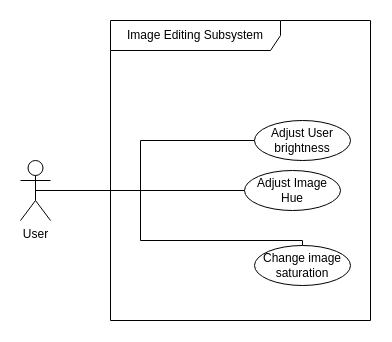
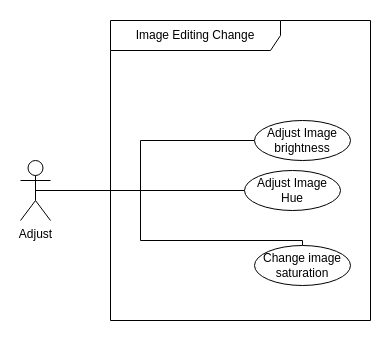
  <mxCell id="0" />
  <mxCell id="1" parent="0" />
- <mxCell id="2" value="User" style="shape=umlActor;verticalLabelPosition=bottom;verticalAlign=top;html=1;" vertex="1" parent="1"><mxGeometry x="20" y="160" width="30" height="60" as="geometry" /></mxCell>
- <mxCell id="3" value="Image Editing Subsystem" style="shape=umlFrame;whiteSpace=wrap;html=1;pointerEvents=0;width=170;height=30;" vertex="1" parent="1"><mxGeometry x="110" y="20" width="260" height="300" as="geometry" /></mxCell>
+ <mxCell id="2" value="Adjust" style="shape=umlActor;verticalLabelPosition=bottom;verticalAlign=top;html=1;" vertex="1" parent="1"><mxGeometry x="20" y="160" width="30" height="60" as="geometry" /></mxCell>
+ <mxCell id="3" value="Image Editing Change" style="shape=umlFrame;whiteSpace=wrap;html=1;pointerEvents=0;width=170;height=30;" vertex="1" parent="1"><mxGeometry x="110" y="20" width="260" height="300" as="geometry" /></mxCell>
  <mxCell id="4" style="edgeStyle=orthogonalEdgeStyle;rounded=0;orthogonalLoop=1;jettySize=auto;html=1;entryX=0.5;entryY=0.5;entryDx=0;entryDy=0;entryPerimeter=0;endArrow=none;endFill=0;" edge="1" parent="1" source="5" target="2"><mxGeometry relative="1" as="geometry"><Array as="points"><mxPoint x="140" y="140" /><mxPoint x="140" y="190" /></Array></mxGeometry></mxCell>
- <mxCell id="5" value="Adjust User brightness" style="ellipse;whiteSpace=wrap;html=1;" vertex="1" parent="1"><mxGeometry x="254" y="120" width="96" height="40" as="geometry" /></mxCell>
+ <mxCell id="5" value="Adjust Image brightness" style="ellipse;whiteSpace=wrap;html=1;" vertex="1" parent="1"><mxGeometry x="254" y="120" width="96" height="40" as="geometry" /></mxCell>
  <mxCell id="6" style="edgeStyle=orthogonalEdgeStyle;rounded=0;orthogonalLoop=1;jettySize=auto;html=1;endArrow=none;endFill=0;" edge="1" parent="1" source="7"><mxGeometry relative="1" as="geometry"><mxPoint x="40" y="190" as="targetPoint" /></mxGeometry></mxCell>
  <mxCell id="7" value="Adjust Image Hue" style="ellipse;whiteSpace=wrap;html=1;" vertex="1" parent="1"><mxGeometry x="244" y="170" width="96" height="40" as="geometry" /></mxCell>
  <mxCell id="8" style="edgeStyle=orthogonalEdgeStyle;rounded=0;orthogonalLoop=1;jettySize=auto;html=1;endArrow=none;endFill=0;entryX=0.5;entryY=0.5;entryDx=0;entryDy=0;entryPerimeter=0;" edge="1" parent="1" source="9" target="2"><mxGeometry relative="1" as="geometry"><mxPoint x="40" y="190" as="targetPoint" /><Array as="points"><mxPoint x="140" y="240" /><mxPoint x="140" y="190" /></Array></mxGeometry></mxCell>
  <mxCell id="9" value="Change image saturation" style="ellipse;whiteSpace=wrap;html=1;" vertex="1" parent="1"><mxGeometry x="254" y="245" width="96" height="40" as="geometry" /></mxCell>
